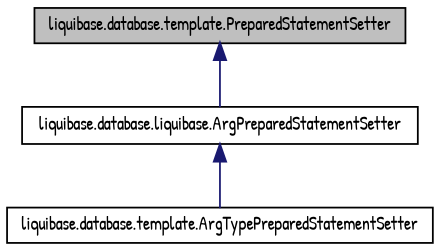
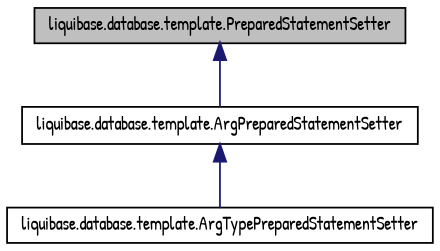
  digraph {
    fontname="Patrick Hand"
    rankdir=TB
    node [color=black fillcolor=white fontname="Patrick Hand" fontsize=10 shape=record style=filled]
    edge [color=midnightblue dir=back fontname="Patrick Hand" fontsize=10 labelfontname="FreeSans.ttf" labelfontsize=10 style=solid]
    n1 [fillcolor=grey75 fontcolor=black height=0.2 label="liquibase.database.template.PreparedStatementSetter" width=0.4]
-   n2 [height=0.2 label="liquibase.database.liquibase.ArgPreparedStatementSetter" width=0.4]
+   n2 [height=0.2 label="liquibase.database.template.ArgPreparedStatementSetter" width=0.4]
    n3 [height=0.2 label="liquibase.database.template.ArgTypePreparedStatementSetter" width=0.4]
    n1 -> n2
    n2 -> n3
  }
